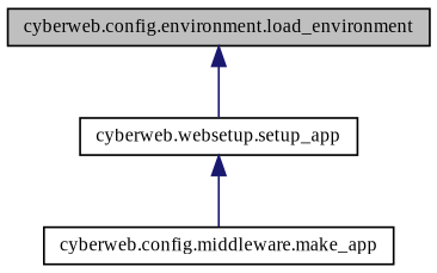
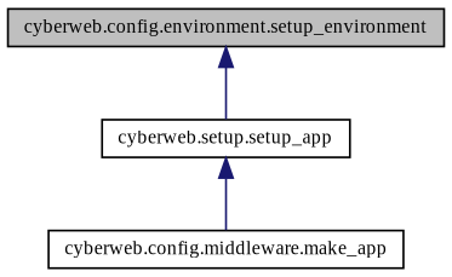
  digraph {
    fontname="Liberation Serif"
    rankdir=TB
    node [color=black fillcolor=white fontname="Liberation Serif" fontsize=10 shape=record style=filled]
    edge [color=midnightblue dir=back fontname="Liberation Serif" fontsize=10 labelfontname=Helvetica labelfontsize=10 style=solid]
-   n1 [fillcolor=grey75 fontcolor=black height=0.2 label="cyberweb.config.environment.load_environment" width=0.4]
-   n2 [height=0.2 label="cyberweb.websetup.setup_app" width=0.4]
+   n1 [fillcolor=grey75 fontcolor=black height=0.2 label="cyberweb.config.environment.setup_environment" width=0.4]
+   n2 [height=0.2 label="cyberweb.setup.setup_app" width=0.4]
    n3 [height=0.2 label="cyberweb.config.middleware.make_app" width=0.4]
    n1 -> n2
    n2 -> n3
  }
